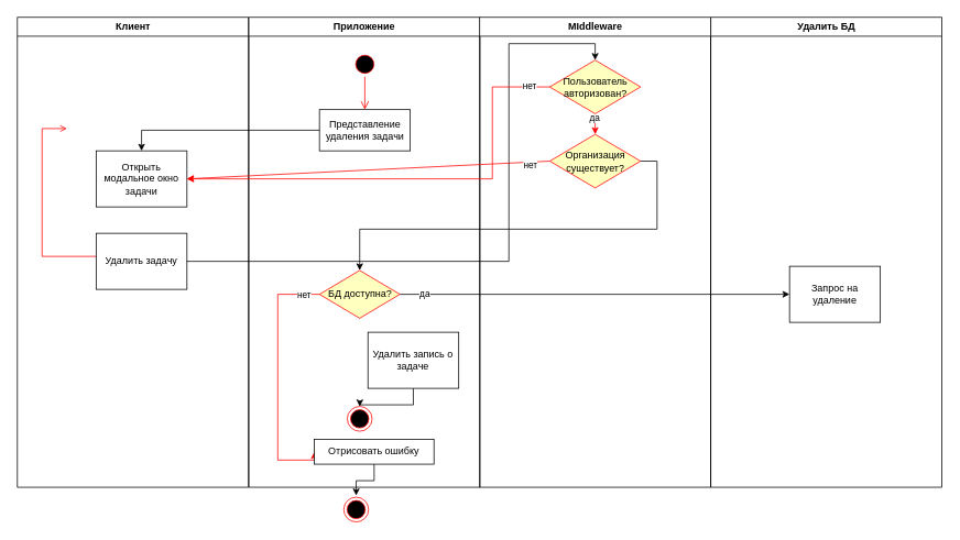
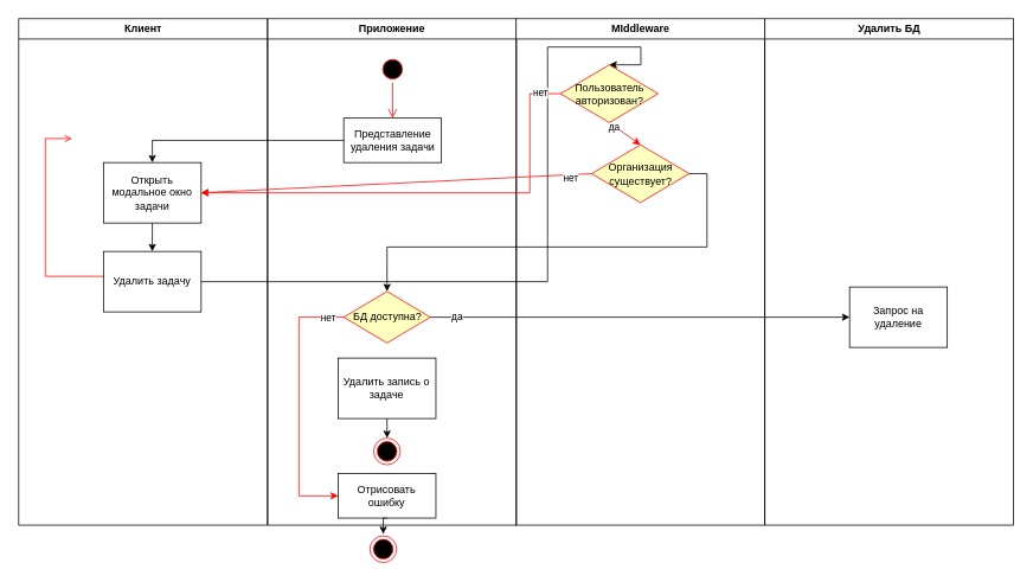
  <mxCell id="0" />
  <mxCell id="1" parent="0" />
  <mxCell id="2" value="Клиент" style="swimlane;whiteSpace=wrap" parent="1" vertex="1"><mxGeometry x="20.5" y="20" width="280" height="570" as="geometry" /></mxCell>
  <mxCell id="3" value="" style="edgeStyle=elbowEdgeStyle;elbow=horizontal;strokeColor=#FF0000;endArrow=open;endFill=1;rounded=0" parent="2" edge="1"><mxGeometry width="100" height="100" relative="1" as="geometry"><mxPoint x="160" y="290" as="sourcePoint" /><mxPoint x="60" y="135" as="targetPoint" /><Array as="points"><mxPoint x="30" y="250" /></Array></mxGeometry></mxCell>
+ <mxCell id="4" style="edgeStyle=orthogonalEdgeStyle;rounded=0;orthogonalLoop=1;jettySize=auto;html=1;exitX=0.5;exitY=1;exitDx=0;exitDy=0;entryX=0.5;entryY=0;entryDx=0;entryDy=0;" edge="1" parent="2" source="5" target="6"><mxGeometry relative="1" as="geometry" /></mxCell>
  <mxCell id="5" value="Открыть модальное окно задачи" style="html=1;whiteSpace=wrap;" vertex="1" parent="2"><mxGeometry x="95.5" y="162" width="110" height="68" as="geometry" /></mxCell>
  <mxCell id="6" value="Удалить задачу" style="html=1;whiteSpace=wrap;" vertex="1" parent="2"><mxGeometry x="95.5" y="262" width="110" height="68" as="geometry" /></mxCell>
  <mxCell id="7" value="Приложение" style="swimlane;whiteSpace=wrap" parent="1" vertex="1"><mxGeometry x="301" y="20" width="280" height="570" as="geometry" /></mxCell>
  <mxCell id="8" value="" style="ellipse;html=1;shape=startState;fillColor=#000000;strokeColor=#ff0000;" vertex="1" parent="7"><mxGeometry x="125.5" y="42" width="30" height="30" as="geometry" /></mxCell>
  <mxCell id="9" value="" style="edgeStyle=orthogonalEdgeStyle;html=1;verticalAlign=bottom;endArrow=open;endSize=8;strokeColor=#ff0000;rounded=0;entryX=0.5;entryY=0;entryDx=0;entryDy=0;" edge="1" source="8" parent="7" target="10"><mxGeometry relative="1" as="geometry"><mxPoint x="140.5" y="112" as="targetPoint" /></mxGeometry></mxCell>
  <mxCell id="10" value="Представление удаления задачи" style="html=1;whiteSpace=wrap;" vertex="1" parent="7"><mxGeometry x="85.5" y="112" width="110" height="50" as="geometry" /></mxCell>
  <mxCell id="11" style="edgeStyle=orthogonalEdgeStyle;rounded=0;orthogonalLoop=1;jettySize=auto;html=1;exitX=0;exitY=0.5;exitDx=0;exitDy=0;entryX=0;entryY=0.5;entryDx=0;entryDy=0;strokeColor=#FF0000;" edge="1" parent="7" source="13" target="17"><mxGeometry relative="1" as="geometry"><Array as="points"><mxPoint x="35" y="336" /><mxPoint x="35" y="537" /></Array></mxGeometry></mxCell>
  <mxCell id="12" value="нет" style="edgeLabel;html=1;align=center;verticalAlign=middle;resizable=0;points=[];" vertex="1" connectable="0" parent="11"><mxGeometry x="-0.875" relative="1" as="geometry"><mxPoint as="offset" /></mxGeometry></mxCell>
  <mxCell id="13" value="БД доступна?" style="rhombus;whiteSpace=wrap;html=1;fontColor=#000000;fillColor=#ffffc0;strokeColor=#ff0000;" vertex="1" parent="7"><mxGeometry x="85.5" y="307" width="97.5" height="58" as="geometry" /></mxCell>
  <mxCell id="14" style="edgeStyle=orthogonalEdgeStyle;rounded=0;orthogonalLoop=1;jettySize=auto;html=1;exitX=0.5;exitY=1;exitDx=0;exitDy=0;entryX=0.5;entryY=0;entryDx=0;entryDy=0;" edge="1" parent="7" source="15" target="16"><mxGeometry relative="1" as="geometry" /></mxCell>
- <mxCell id="15" value="Удалить запись о задаче" style="html=1;whiteSpace=wrap;" vertex="1" parent="7"><mxGeometry x="144.25" y="382" width="110" height="68" as="geometry" /></mxCell>
+ <mxCell id="15" value="Удалить запись о задаче" style="html=1;whiteSpace=wrap;" vertex="1" parent="7"><mxGeometry x="79.25" y="382" width="110" height="68" as="geometry" /></mxCell>
  <mxCell id="16" value="" style="ellipse;html=1;shape=endState;fillColor=#000000;strokeColor=#ff0000;" vertex="1" parent="7"><mxGeometry x="119.25" y="472" width="30" height="30" as="geometry" /></mxCell>
- <mxCell id="17" value="Отрисовать ошибку" style="html=1;whiteSpace=wrap;" vertex="1" parent="7"><mxGeometry x="79.25" y="512" width="145" height="30" as="geometry" /></mxCell>
+ <mxCell id="17" value="Отрисовать ошибку" style="html=1;whiteSpace=wrap;" vertex="1" parent="7"><mxGeometry x="79.25" y="512" width="110" height="50" as="geometry" /></mxCell>
  <mxCell id="18" value="Удалить БД" style="swimlane;whiteSpace=wrap" parent="1" vertex="1"><mxGeometry x="860.5" y="20" width="280" height="570" as="geometry" /></mxCell>
  <mxCell id="19" value="Запрос на удаление" style="html=1;whiteSpace=wrap;" vertex="1" parent="18"><mxGeometry x="95.5" y="302" width="110" height="68" as="geometry" /></mxCell>
  <mxCell id="20" style="edgeStyle=orthogonalEdgeStyle;rounded=0;orthogonalLoop=1;jettySize=auto;html=1;exitX=0;exitY=0.5;exitDx=0;exitDy=0;entryX=0.5;entryY=0;entryDx=0;entryDy=0;" edge="1" parent="1" source="10" target="5"><mxGeometry relative="1" as="geometry"><Array as="points"><mxPoint x="171" y="157" /></Array></mxGeometry></mxCell>
  <mxCell id="21" value="MIddleware" style="swimlane;whiteSpace=wrap" vertex="1" parent="1"><mxGeometry x="580.5" y="20" width="280" height="570" as="geometry" /></mxCell>
  <mxCell id="22" style="rounded=0;orthogonalLoop=1;jettySize=auto;html=1;exitX=0.5;exitY=1;exitDx=0;exitDy=0;entryX=0.5;entryY=0;entryDx=0;entryDy=0;fillColor=#f8cecc;strokeColor=#FF0000;" edge="1" parent="21" source="24" target="25"><mxGeometry relative="1" as="geometry" /></mxCell>
  <mxCell id="23" value="да" style="edgeLabel;html=1;align=center;verticalAlign=middle;resizable=0;points=[];" vertex="1" connectable="0" parent="22"><mxGeometry x="-0.663" y="-1" relative="1" as="geometry"><mxPoint as="offset" /></mxGeometry></mxCell>
- <mxCell id="24" value="Пользователь авторизован?" style="rhombus;whiteSpace=wrap;html=1;fontColor=#000000;fillColor=#ffffc0;strokeColor=#ff0000;" vertex="1" parent="21"><mxGeometry x="85" y="52" width="110" height="65" as="geometry" /></mxCell>
+ <mxCell id="24" value="Пользователь авторизован?" style="rhombus;whiteSpace=wrap;html=1;fontColor=#000000;fillColor=#ffffc0;strokeColor=#ff0000;" vertex="1" parent="21"><mxGeometry x="50" y="52" width="110" height="65" as="geometry" /></mxCell>
  <mxCell id="25" value="Организация существует?" style="rhombus;whiteSpace=wrap;html=1;fontColor=#000000;fillColor=#ffffc0;strokeColor=#ff0000;" vertex="1" parent="21"><mxGeometry x="85" y="142" width="110" height="65" as="geometry" /></mxCell>
  <mxCell id="26" style="edgeStyle=orthogonalEdgeStyle;rounded=0;orthogonalLoop=1;jettySize=auto;html=1;exitX=1;exitY=0.5;exitDx=0;exitDy=0;entryX=0.5;entryY=0;entryDx=0;entryDy=0;" edge="1" parent="1" source="6" target="24"><mxGeometry relative="1" as="geometry"><Array as="points"><mxPoint x="616" y="316" /><mxPoint x="616" y="52" /><mxPoint x="721" y="52" /></Array></mxGeometry></mxCell>
  <mxCell id="27" style="edgeStyle=orthogonalEdgeStyle;rounded=0;orthogonalLoop=1;jettySize=auto;html=1;exitX=0;exitY=0.5;exitDx=0;exitDy=0;entryX=1;entryY=0.5;entryDx=0;entryDy=0;strokeColor=#FF0000;" edge="1" parent="1" source="24" target="5"><mxGeometry relative="1" as="geometry"><Array as="points"><mxPoint x="596" y="105" /><mxPoint x="596" y="216" /></Array></mxGeometry></mxCell>
  <mxCell id="28" value="нет" style="edgeLabel;html=1;align=center;verticalAlign=middle;resizable=0;points=[];" vertex="1" connectable="0" parent="27"><mxGeometry x="-0.907" y="-1" relative="1" as="geometry"><mxPoint x="1" as="offset" /></mxGeometry></mxCell>
  <mxCell id="29" style="rounded=0;orthogonalLoop=1;jettySize=auto;html=1;exitX=0;exitY=0.5;exitDx=0;exitDy=0;entryX=1;entryY=0.5;entryDx=0;entryDy=0;strokeColor=#FF0000;" edge="1" parent="1" source="25" target="5"><mxGeometry relative="1" as="geometry" /></mxCell>
  <mxCell id="30" value="нет" style="edgeLabel;html=1;align=center;verticalAlign=middle;resizable=0;points=[];" vertex="1" connectable="0" parent="29"><mxGeometry x="-0.887" y="3" relative="1" as="geometry"><mxPoint x="1" y="1" as="offset" /></mxGeometry></mxCell>
  <mxCell id="31" value="" style="ellipse;html=1;shape=endState;fillColor=#000000;strokeColor=#ff0000;" vertex="1" parent="1"><mxGeometry x="416" y="602" width="30" height="30" as="geometry" /></mxCell>
  <mxCell id="32" style="edgeStyle=orthogonalEdgeStyle;rounded=0;orthogonalLoop=1;jettySize=auto;html=1;exitX=0.5;exitY=1;exitDx=0;exitDy=0;entryX=0.5;entryY=-0.067;entryDx=0;entryDy=0;entryPerimeter=0;" edge="1" parent="1" source="17" target="31"><mxGeometry relative="1" as="geometry" /></mxCell>
  <mxCell id="33" style="rounded=0;orthogonalLoop=1;jettySize=auto;html=1;exitX=0;exitY=0.5;exitDx=0;exitDy=0;entryX=1;entryY=0.5;entryDx=0;entryDy=0;startArrow=classic;startFill=1;endArrow=none;endFill=0;" edge="1" parent="1" source="19" target="13"><mxGeometry relative="1" as="geometry"><mxPoint x="966" y="552" as="targetPoint" /></mxGeometry></mxCell>
  <mxCell id="34" value="да" style="edgeLabel;html=1;align=center;verticalAlign=middle;resizable=0;points=[];" vertex="1" connectable="0" parent="33"><mxGeometry x="0.877" y="-1" relative="1" as="geometry"><mxPoint as="offset" /></mxGeometry></mxCell>
  <mxCell id="35" style="edgeStyle=orthogonalEdgeStyle;rounded=0;orthogonalLoop=1;jettySize=auto;html=1;exitX=1;exitY=0.5;exitDx=0;exitDy=0;entryX=0.5;entryY=0;entryDx=0;entryDy=0;" edge="1" parent="1" source="25" target="13"><mxGeometry relative="1" as="geometry" /></mxCell>
